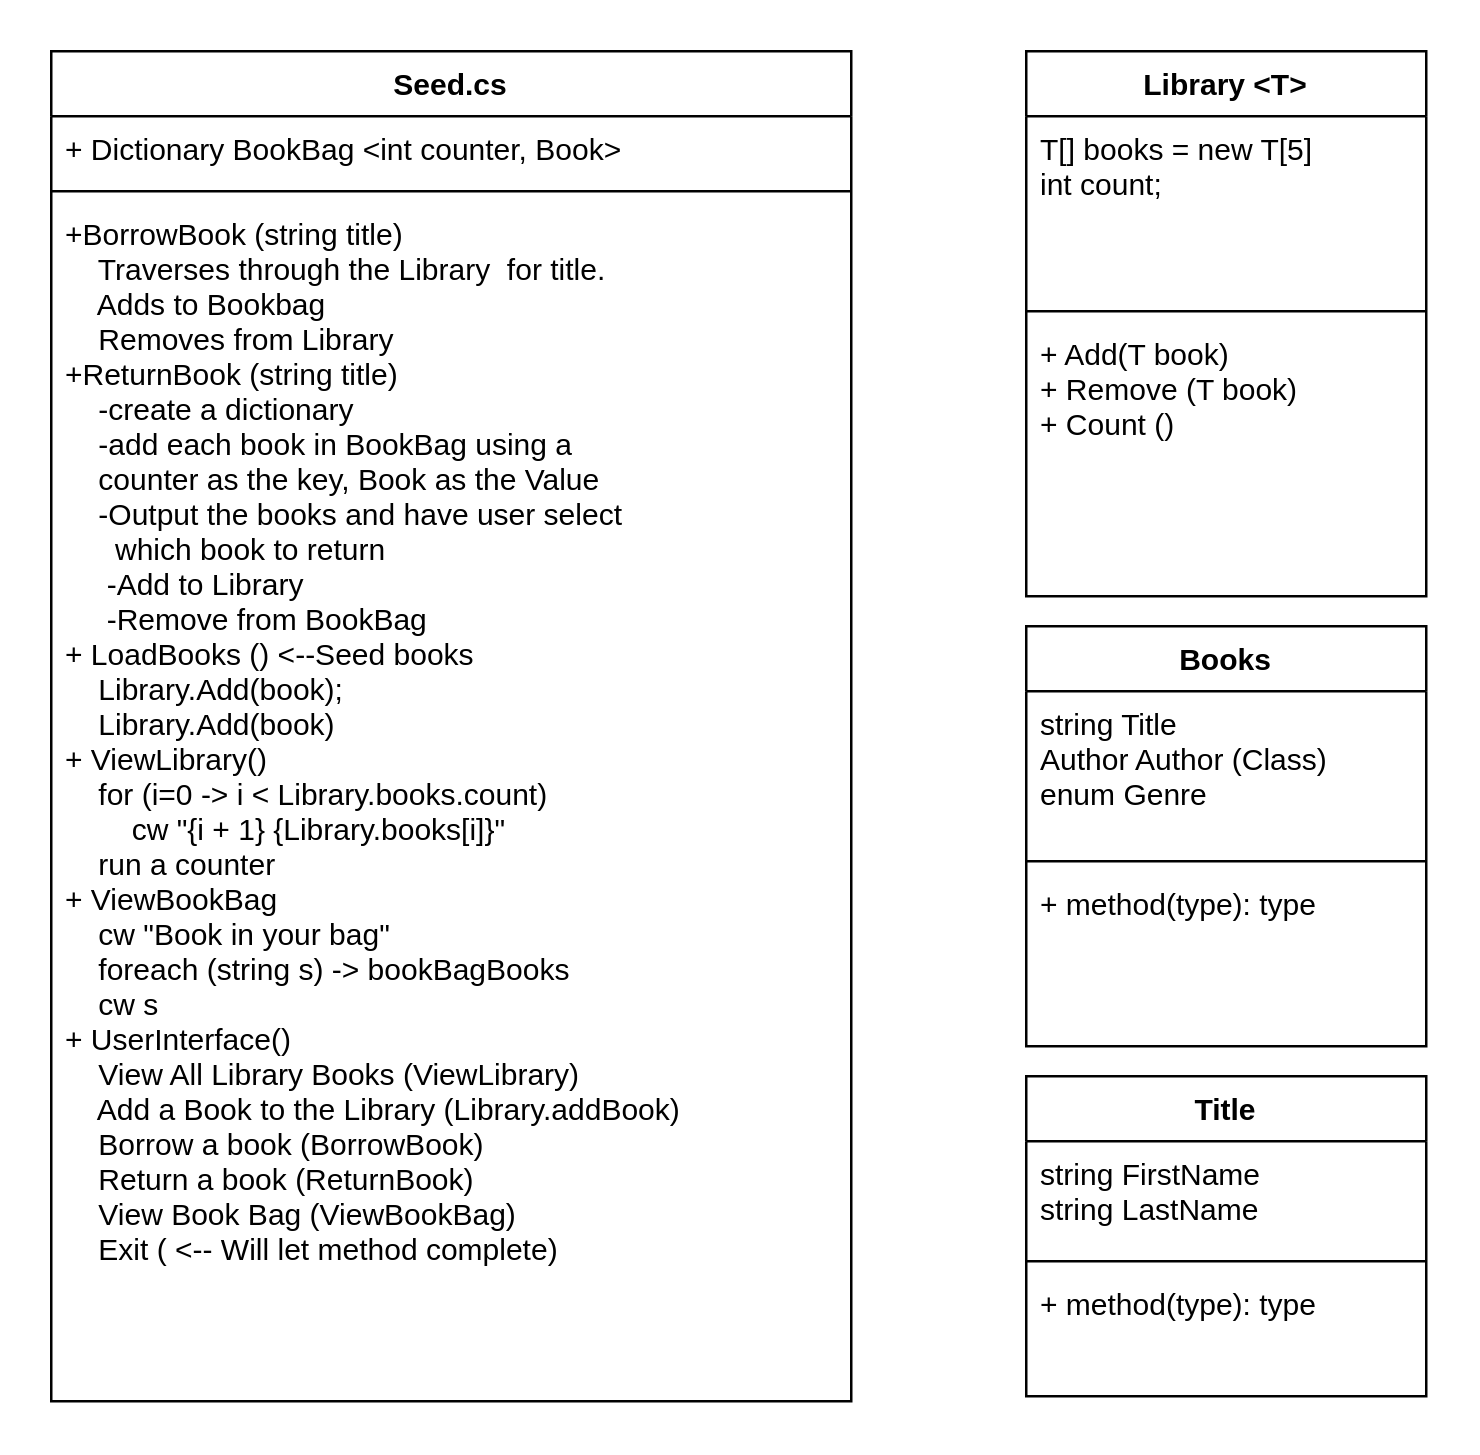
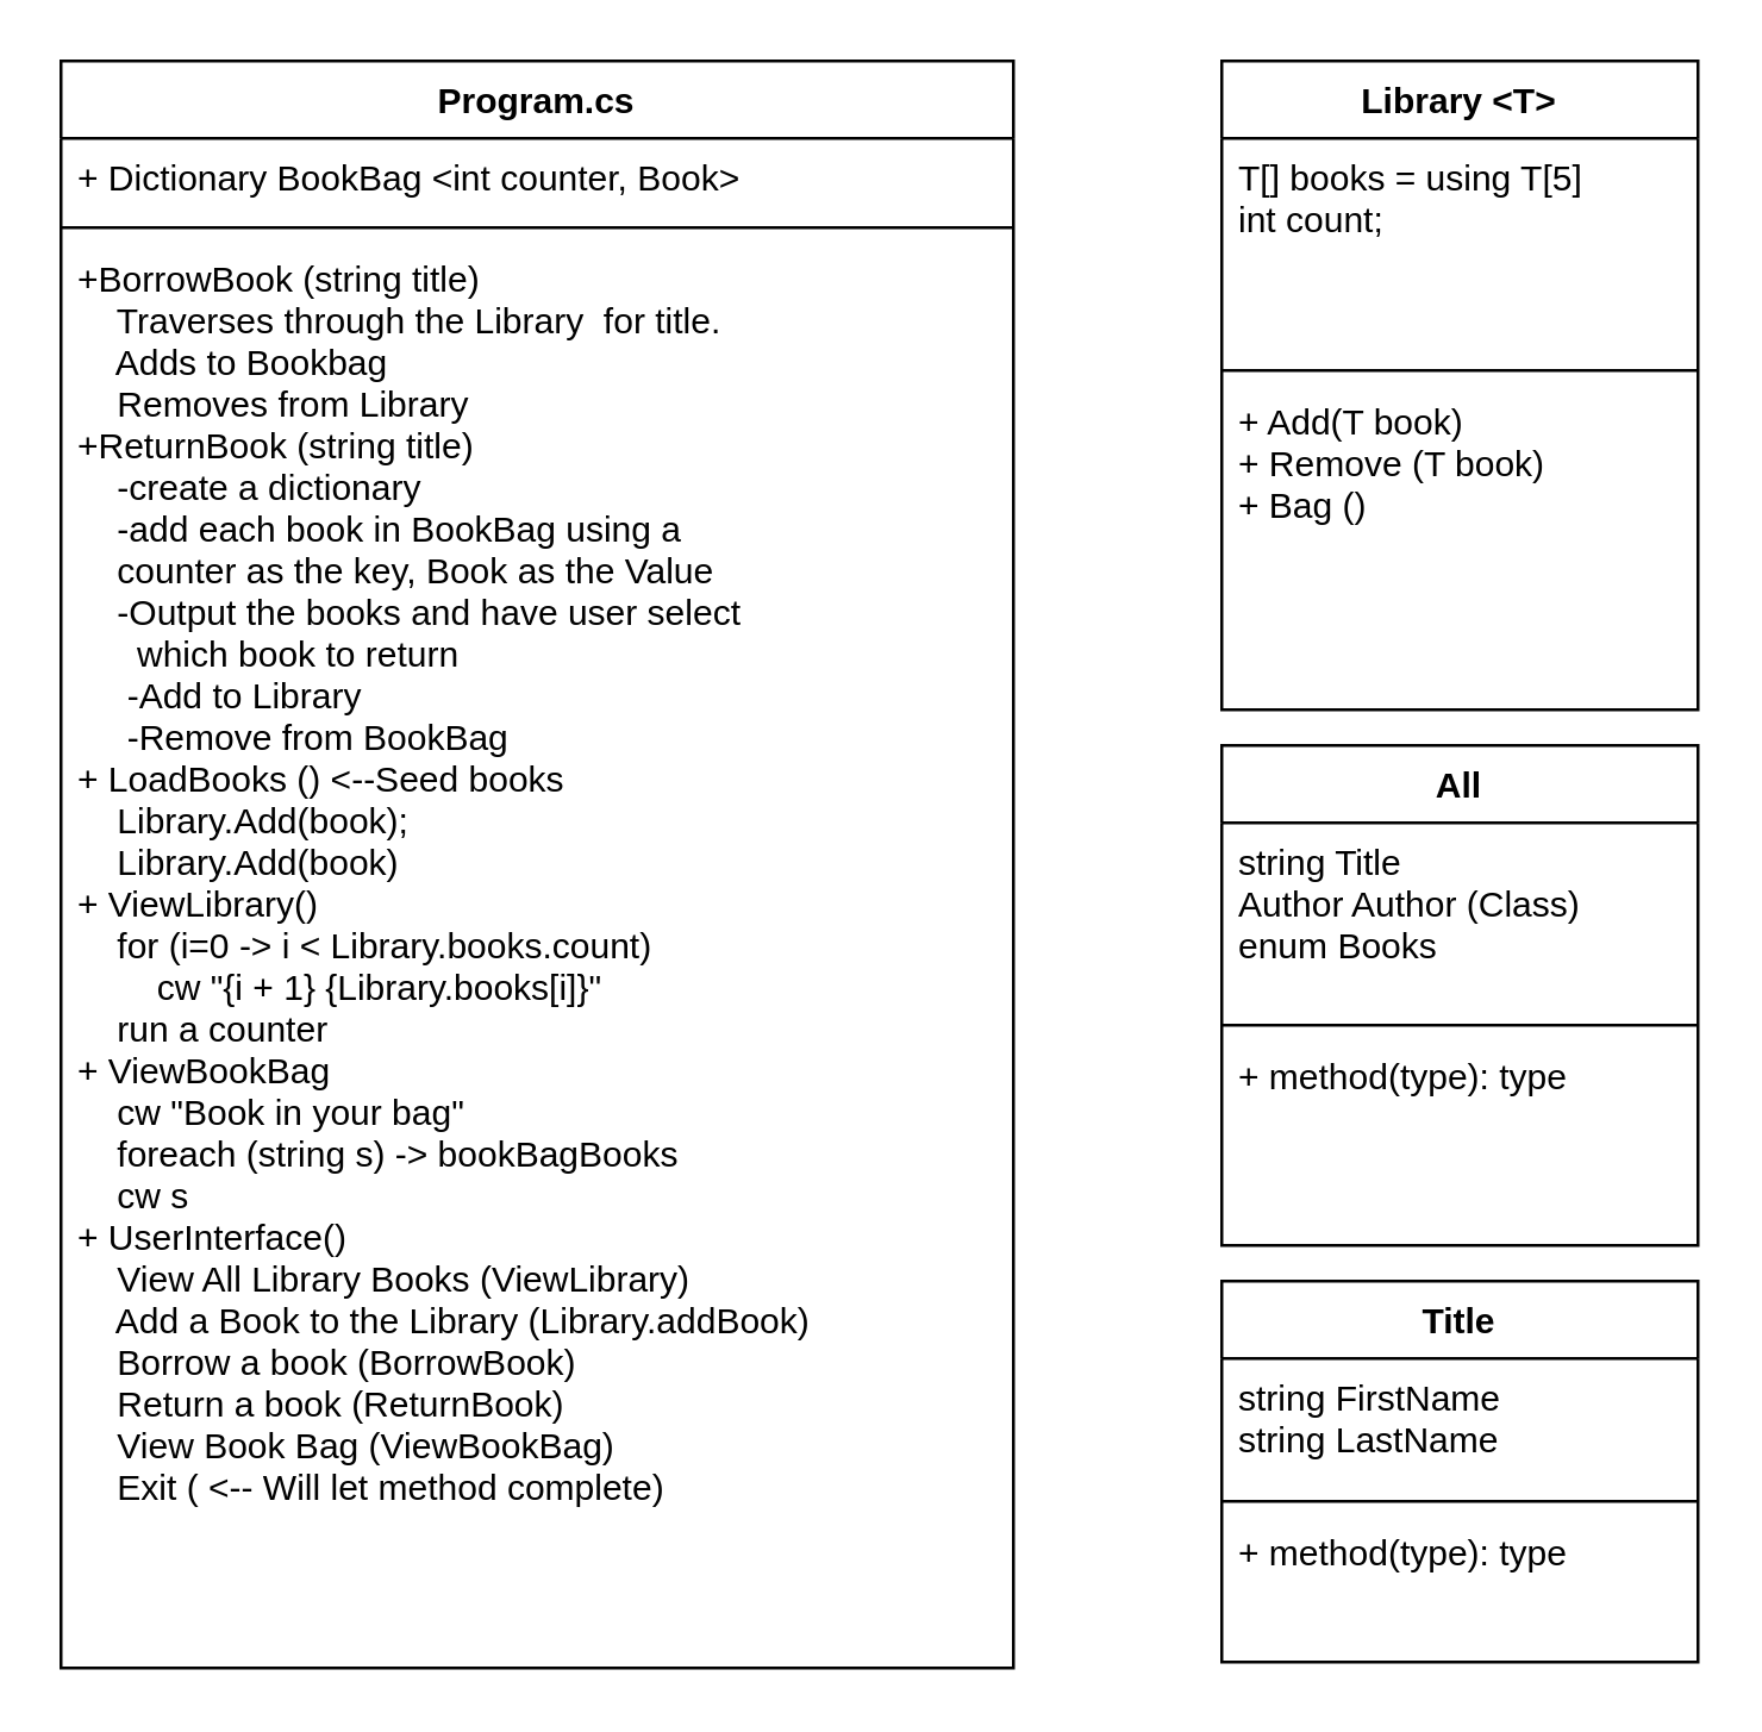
  <mxCell id="0" />
  <mxCell id="1" parent="0" />
- <mxCell id="2" value="Seed.cs" style="swimlane;fontStyle=1;align=center;verticalAlign=top;childLayout=stackLayout;horizontal=1;startSize=26;horizontalStack=0;resizeParent=1;resizeParentMax=0;resizeLast=0;collapsible=1;marginBottom=0;" vertex="1" parent="1"><mxGeometry x="20" y="20" width="320" height="540" as="geometry" /></mxCell>
+ <mxCell id="2" value="Program.cs" style="swimlane;fontStyle=1;align=center;verticalAlign=top;childLayout=stackLayout;horizontal=1;startSize=26;horizontalStack=0;resizeParent=1;resizeParentMax=0;resizeLast=0;collapsible=1;marginBottom=0;" vertex="1" parent="1"><mxGeometry x="20" y="20" width="320" height="540" as="geometry" /></mxCell>
  <mxCell id="3" value="+ Dictionary BookBag &lt;int counter, Book&gt;" style="text;strokeColor=none;fillColor=none;align=left;verticalAlign=top;spacingLeft=4;spacingRight=4;overflow=hidden;rotatable=0;points=[[0,0.5],[1,0.5]];portConstraint=eastwest;" vertex="1" parent="2"><mxGeometry y="26" width="320" height="26" as="geometry" /></mxCell>
  <mxCell id="4" value="" style="line;strokeWidth=1;fillColor=none;align=left;verticalAlign=middle;spacingTop=-1;spacingLeft=3;spacingRight=3;rotatable=0;labelPosition=right;points=[];portConstraint=eastwest;" vertex="1" parent="2"><mxGeometry y="52" width="320" height="8" as="geometry" /></mxCell>
  <mxCell id="5" value="+BorrowBook (string title)&#10;    Traverses through the Library  for title.&#10;    Adds to Bookbag&#10;    Removes from Library&#10;+ReturnBook (string title)&#10;    -create a dictionary&#10;    -add each book in BookBag using a&#10;    counter as the key, Book as the Value&#10;    -Output the books and have user select&#10;      which book to return&#10;     -Add to Library&#10;     -Remove from BookBag&#10;+ LoadBooks () &lt;--Seed books&#10;    Library.Add(book);&#10;    Library.Add(book)&#10;+ ViewLibrary()&#10;    for (i=0 -&gt; i &lt; Library.books.count) &#10;        cw &quot;{i + 1} {Library.books[i]}&quot;&#10;    run a counter&#10;+ ViewBookBag&#10;    cw &quot;Book in your bag&quot;&#10;    foreach (string s) -&gt; bookBagBooks &#10;    cw s&#10;+ UserInterface()&#10;    View All Library Books (ViewLibrary)&#10;    Add a Book to the Library (Library.addBook)&#10;    Borrow a book (BorrowBook)&#10;    Return a book (ReturnBook)&#10;    View Book Bag (ViewBookBag)&#10;    Exit ( &lt;-- Will let method complete)&#10;&#10;   " style="text;strokeColor=none;fillColor=none;align=left;verticalAlign=top;spacingLeft=4;spacingRight=4;overflow=hidden;rotatable=0;points=[[0,0.5],[1,0.5]];portConstraint=eastwest;" vertex="1" parent="2"><mxGeometry y="60" width="320" height="480" as="geometry" /></mxCell>
  <mxCell id="6" value="Library &lt;T&gt;" style="swimlane;fontStyle=1;align=center;verticalAlign=top;childLayout=stackLayout;horizontal=1;startSize=26;horizontalStack=0;resizeParent=1;resizeParentMax=0;resizeLast=0;collapsible=1;marginBottom=0;" vertex="1" parent="1"><mxGeometry x="410" y="20" width="160" height="218" as="geometry" /></mxCell>
- <mxCell id="7" value="T[] books = new T[5]&#10;int count;" style="text;strokeColor=none;fillColor=none;align=left;verticalAlign=top;spacingLeft=4;spacingRight=4;overflow=hidden;rotatable=0;points=[[0,0.5],[1,0.5]];portConstraint=eastwest;" vertex="1" parent="6"><mxGeometry y="26" width="160" height="74" as="geometry" /></mxCell>
+ <mxCell id="7" value="T[] books = using T[5]&#10;int count;" style="text;strokeColor=none;fillColor=none;align=left;verticalAlign=top;spacingLeft=4;spacingRight=4;overflow=hidden;rotatable=0;points=[[0,0.5],[1,0.5]];portConstraint=eastwest;" vertex="1" parent="6"><mxGeometry y="26" width="160" height="74" as="geometry" /></mxCell>
  <mxCell id="8" value="" style="line;strokeWidth=1;fillColor=none;align=left;verticalAlign=middle;spacingTop=-1;spacingLeft=3;spacingRight=3;rotatable=0;labelPosition=right;points=[];portConstraint=eastwest;" vertex="1" parent="6"><mxGeometry y="100" width="160" height="8" as="geometry" /></mxCell>
- <mxCell id="9" value="+ Add(T book)&#10;+ Remove (T book)&#10;+ Count ()" style="text;strokeColor=none;fillColor=none;align=left;verticalAlign=top;spacingLeft=4;spacingRight=4;overflow=hidden;rotatable=0;points=[[0,0.5],[1,0.5]];portConstraint=eastwest;" vertex="1" parent="6"><mxGeometry y="108" width="160" height="110" as="geometry" /></mxCell>
- <mxCell id="10" value="Books" style="swimlane;fontStyle=1;align=center;verticalAlign=top;childLayout=stackLayout;horizontal=1;startSize=26;horizontalStack=0;resizeParent=1;resizeParentMax=0;resizeLast=0;collapsible=1;marginBottom=0;" vertex="1" parent="1"><mxGeometry x="410" y="250" width="160" height="168" as="geometry" /></mxCell>
- <mxCell id="11" value="string Title&#10;Author Author (Class)&#10;enum Genre" style="text;strokeColor=none;fillColor=none;align=left;verticalAlign=top;spacingLeft=4;spacingRight=4;overflow=hidden;rotatable=0;points=[[0,0.5],[1,0.5]];portConstraint=eastwest;" vertex="1" parent="10"><mxGeometry y="26" width="160" height="64" as="geometry" /></mxCell>
+ <mxCell id="9" value="+ Add(T book)&#10;+ Remove (T book)&#10;+ Bag ()" style="text;strokeColor=none;fillColor=none;align=left;verticalAlign=top;spacingLeft=4;spacingRight=4;overflow=hidden;rotatable=0;points=[[0,0.5],[1,0.5]];portConstraint=eastwest;" vertex="1" parent="6"><mxGeometry y="108" width="160" height="110" as="geometry" /></mxCell>
+ <mxCell id="10" value="All" style="swimlane;fontStyle=1;align=center;verticalAlign=top;childLayout=stackLayout;horizontal=1;startSize=26;horizontalStack=0;resizeParent=1;resizeParentMax=0;resizeLast=0;collapsible=1;marginBottom=0;" vertex="1" parent="1"><mxGeometry x="410" y="250" width="160" height="168" as="geometry" /></mxCell>
+ <mxCell id="11" value="string Title&#10;Author Author (Class)&#10;enum Books" style="text;strokeColor=none;fillColor=none;align=left;verticalAlign=top;spacingLeft=4;spacingRight=4;overflow=hidden;rotatable=0;points=[[0,0.5],[1,0.5]];portConstraint=eastwest;" vertex="1" parent="10"><mxGeometry y="26" width="160" height="64" as="geometry" /></mxCell>
  <mxCell id="12" value="" style="line;strokeWidth=1;fillColor=none;align=left;verticalAlign=middle;spacingTop=-1;spacingLeft=3;spacingRight=3;rotatable=0;labelPosition=right;points=[];portConstraint=eastwest;" vertex="1" parent="10"><mxGeometry y="90" width="160" height="8" as="geometry" /></mxCell>
  <mxCell id="13" value="+ method(type): type" style="text;strokeColor=none;fillColor=none;align=left;verticalAlign=top;spacingLeft=4;spacingRight=4;overflow=hidden;rotatable=0;points=[[0,0.5],[1,0.5]];portConstraint=eastwest;" vertex="1" parent="10"><mxGeometry y="98" width="160" height="70" as="geometry" /></mxCell>
  <mxCell id="14" value="Title" style="swimlane;fontStyle=1;align=center;verticalAlign=top;childLayout=stackLayout;horizontal=1;startSize=26;horizontalStack=0;resizeParent=1;resizeParentMax=0;resizeLast=0;collapsible=1;marginBottom=0;" vertex="1" parent="1"><mxGeometry x="410" y="430" width="160" height="128" as="geometry" /></mxCell>
  <mxCell id="15" value="string FirstName&#10;string LastName" style="text;strokeColor=none;fillColor=none;align=left;verticalAlign=top;spacingLeft=4;spacingRight=4;overflow=hidden;rotatable=0;points=[[0,0.5],[1,0.5]];portConstraint=eastwest;" vertex="1" parent="14"><mxGeometry y="26" width="160" height="44" as="geometry" /></mxCell>
  <mxCell id="16" value="" style="line;strokeWidth=1;fillColor=none;align=left;verticalAlign=middle;spacingTop=-1;spacingLeft=3;spacingRight=3;rotatable=0;labelPosition=right;points=[];portConstraint=eastwest;" vertex="1" parent="14"><mxGeometry y="70" width="160" height="8" as="geometry" /></mxCell>
  <mxCell id="17" value="+ method(type): type" style="text;strokeColor=none;fillColor=none;align=left;verticalAlign=top;spacingLeft=4;spacingRight=4;overflow=hidden;rotatable=0;points=[[0,0.5],[1,0.5]];portConstraint=eastwest;" vertex="1" parent="14"><mxGeometry y="78" width="160" height="50" as="geometry" /></mxCell>
